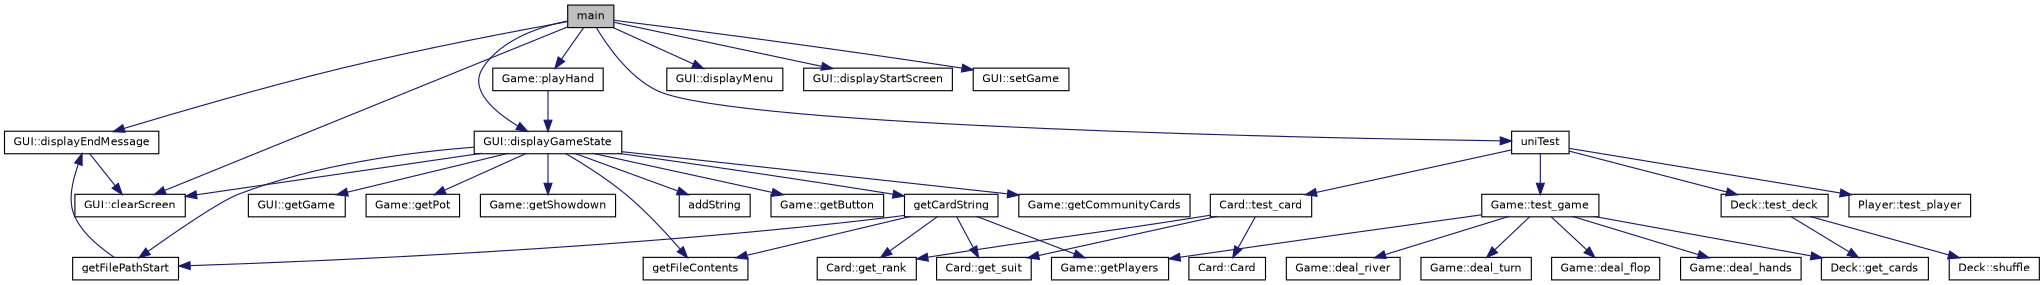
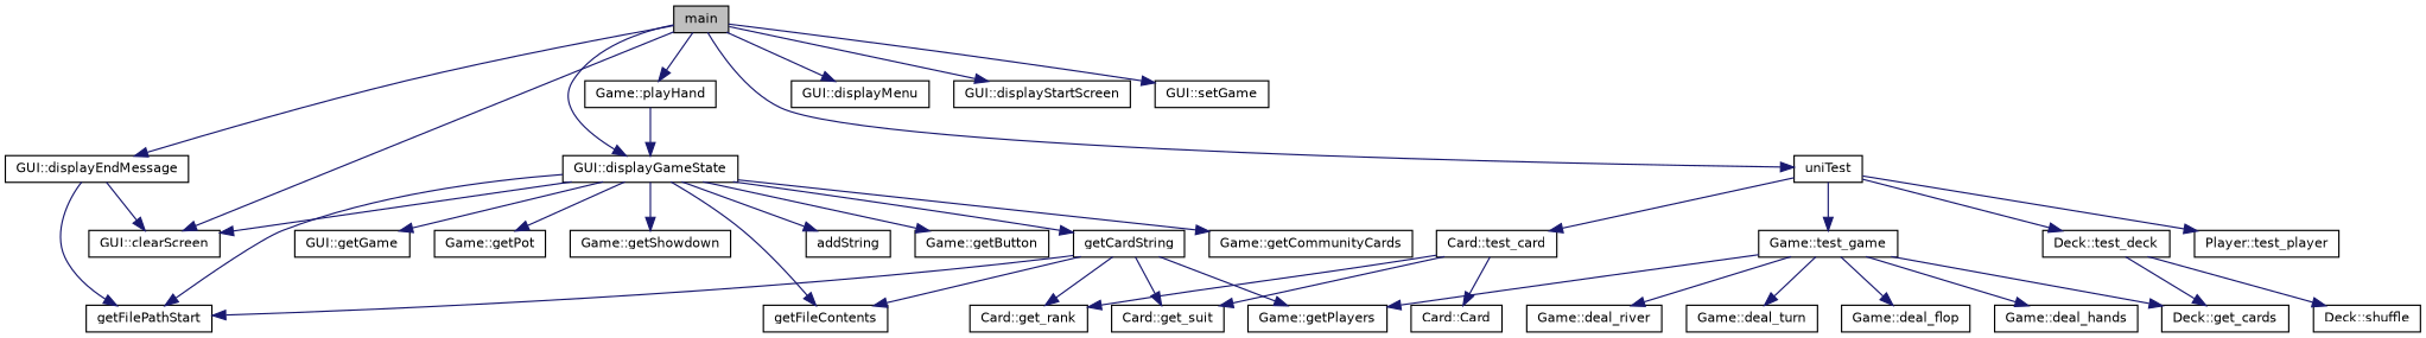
  digraph {
    rankdir=TB
    node [color=black fillcolor=white fontname=Helvetica fontsize=10 shape=record style=filled]
    edge [color=midnightblue fontname=Helvetica fontsize=10 labelfontname=Helvetica labelfontsize=10 style=solid]
    n1 [fillcolor=grey75 fontcolor=black height=0.2 label=main width=0.4]
    n2 [height=0.2 label="GUI::clearScreen" width=0.4]
    n3 [height=0.2 label="GUI::displayEndMessage" width=0.4]
    n4 [height=0.2 label="GUI::displayGameState" width=0.4]
    n5 [height=0.2 label="GUI::displayMenu" width=0.4]
    n6 [height=0.2 label="GUI::displayStartScreen" width=0.4]
    n7 [height=0.2 label="Game::playHand" width=0.4]
    n8 [height=0.2 label="GUI::setGame" width=0.4]
    n9 [height=0.2 label=uniTest width=0.4]
    n10 [height=0.2 label=getFilePathStart width=0.4]
    n11 [height=0.2 label=addString width=0.4]
    n12 [height=0.2 label="Game::getButton" width=0.4]
    n13 [height=0.2 label=getCardString width=0.4]
    n14 [height=0.2 label=getFileContents width=0.4]
    n15 [height=0.2 label="Game::getCommunityCards" width=0.4]
    n16 [height=0.2 label="GUI::getGame" width=0.4]
    n17 [height=0.2 label="Game::getPot" width=0.4]
    n18 [height=0.2 label="Game::getShowdown" width=0.4]
    n19 [height=0.2 label="Card::test_card" width=0.4]
    n20 [height=0.2 label="Deck::test_deck" width=0.4]
    n21 [height=0.2 label="Game::test_game" width=0.4]
    n22 [height=0.2 label="Player::test_player" width=0.4]
    n23 [height=0.2 label="Game::getPlayers" width=0.4]
    n24 [height=0.2 label="Card::get_rank" width=0.4]
    n25 [height=0.2 label="Card::get_suit" width=0.4]
    n26 [height=0.2 label="Card::Card" width=0.4]
    n27 [height=0.2 label="Deck::get_cards" width=0.4]
    n28 [height=0.2 label="Deck::shuffle" width=0.4]
    n29 [height=0.2 label="Game::deal_flop" width=0.4]
    n30 [height=0.2 label="Game::deal_hands" width=0.4]
    n31 [height=0.2 label="Game::deal_river" width=0.4]
    n32 [height=0.2 label="Game::deal_turn" width=0.4]
    n1 -> n2
    n1 -> n3
    n1 -> n4
    n1 -> n5
    n1 -> n6
    n1 -> n7
    n1 -> n8
    n1 -> n9
    n3 -> n2
-   n10 -> n3
+   n3 -> n10
    n4 -> n2
    n4 -> n10
    n4 -> n11
    n4 -> n12
    n4 -> n13
    n4 -> n14
    n4 -> n15
    n4 -> n16
    n4 -> n17
    n4 -> n18
    n7 -> n4
    n9 -> n19
    n9 -> n20
    n9 -> n21
    n9 -> n22
    n13 -> n10
    n13 -> n14
    n13 -> n23
    n13 -> n24
    n13 -> n25
    n19 -> n24
    n19 -> n25
    n19 -> n26
    n20 -> n27
    n20 -> n28
    n21 -> n23
    n21 -> n27
    n21 -> n29
    n21 -> n30
    n21 -> n31
    n21 -> n32
  }
